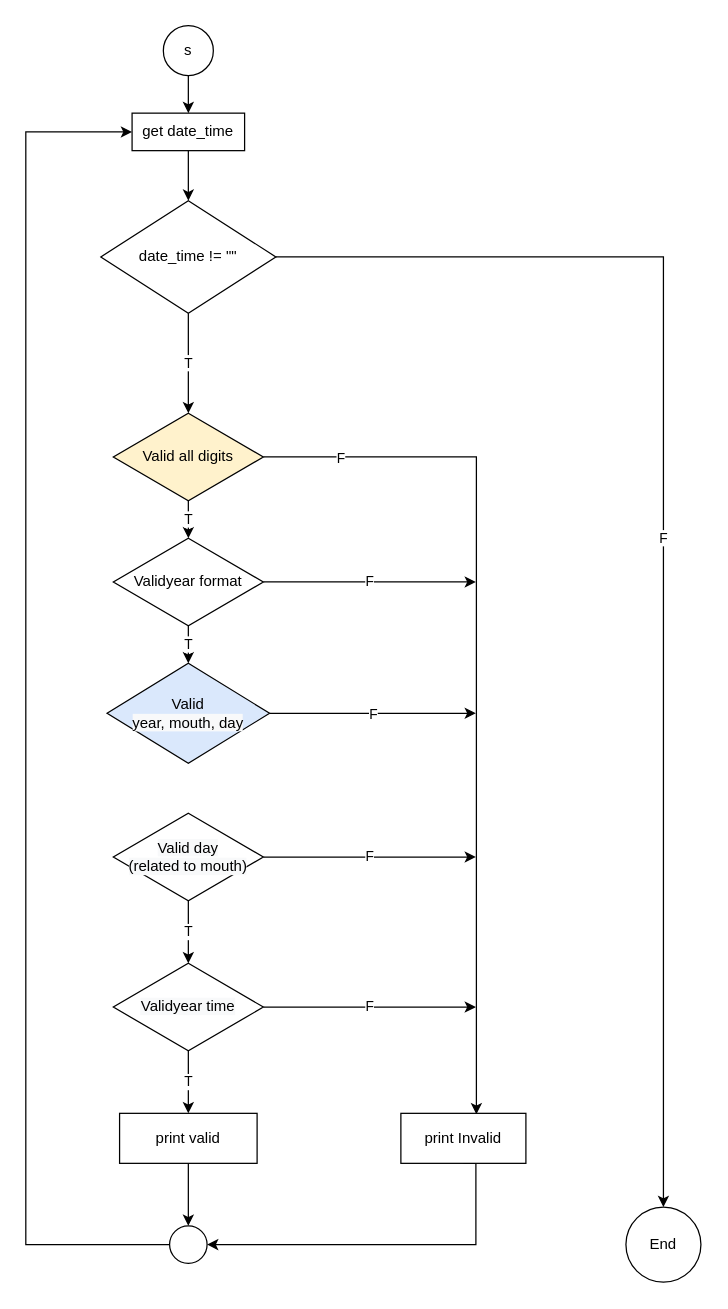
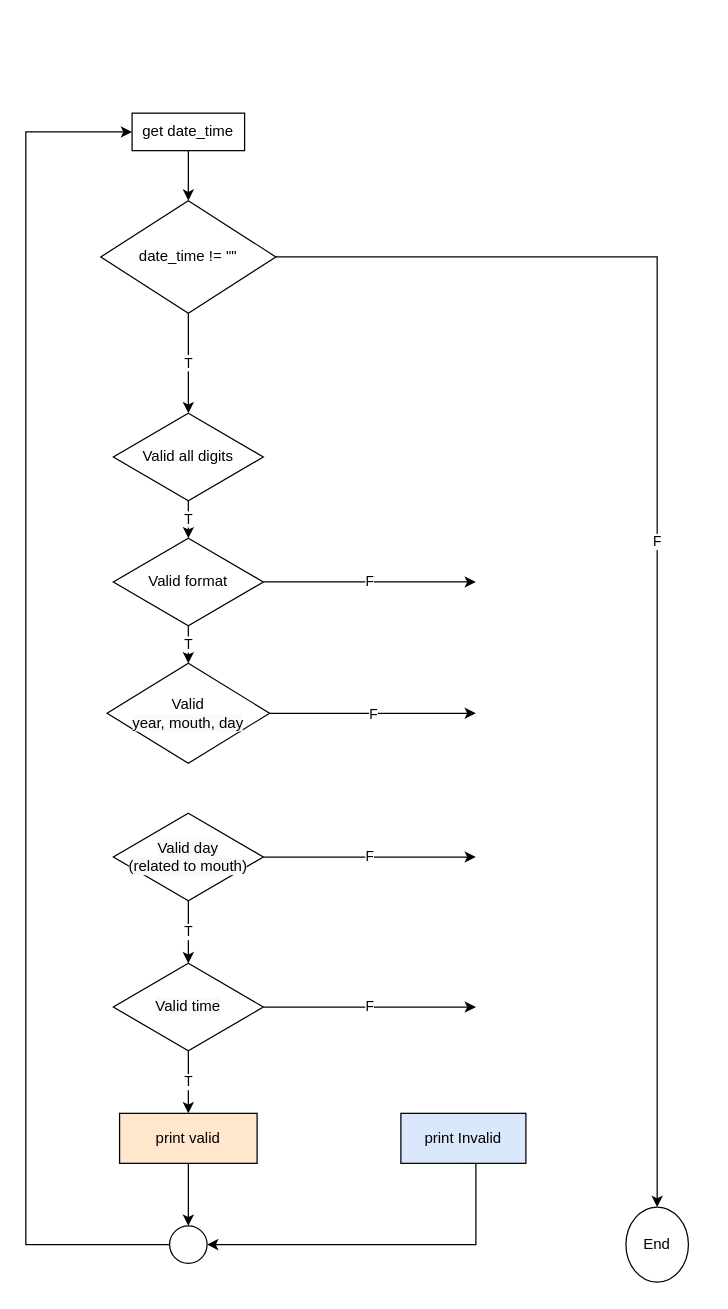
  <mxCell id="0" />
  <mxCell id="1" parent="0" />
- <mxCell id="2" style="edgeStyle=orthogonalEdgeStyle;rounded=0;orthogonalLoop=1;jettySize=auto;html=1;exitX=0.5;exitY=1;exitDx=0;exitDy=0;entryX=0.5;entryY=0;entryDx=0;entryDy=0;" edge="1" parent="1" source="3" target="5"><mxGeometry relative="1" as="geometry" /></mxCell>
- <mxCell id="3" value="s" style="ellipse;whiteSpace=wrap;html=1;aspect=fixed;" vertex="1" parent="1"><mxGeometry x="130" y="20" width="40" height="40" as="geometry" /></mxCell>
  <mxCell id="4" style="edgeStyle=orthogonalEdgeStyle;rounded=0;orthogonalLoop=1;jettySize=auto;html=1;exitX=0.5;exitY=1;exitDx=0;exitDy=0;entryX=0.5;entryY=0;entryDx=0;entryDy=0;" edge="1" parent="1" source="5" target="8"><mxGeometry relative="1" as="geometry" /></mxCell>
  <mxCell id="5" value="get date_time" style="rounded=0;whiteSpace=wrap;html=1;" vertex="1" parent="1"><mxGeometry x="105" y="90" width="90" height="30" as="geometry" /></mxCell>
  <mxCell id="6" value="T" style="edgeStyle=orthogonalEdgeStyle;rounded=0;orthogonalLoop=1;jettySize=auto;html=1;exitX=0.5;exitY=1;exitDx=0;exitDy=0;entryX=0.5;entryY=0;entryDx=0;entryDy=0;" edge="1" parent="1" source="8"><mxGeometry relative="1" as="geometry"><mxPoint x="150" y="330" as="targetPoint" /></mxGeometry></mxCell>
  <mxCell id="7" value="F" style="edgeStyle=orthogonalEdgeStyle;rounded=0;orthogonalLoop=1;jettySize=auto;html=1;exitX=1;exitY=0.5;exitDx=0;exitDy=0;entryX=0.5;entryY=0;entryDx=0;entryDy=0;" edge="1" parent="1" source="8" target="30"><mxGeometry relative="1" as="geometry"><mxPoint x="600" y="510" as="targetPoint" /></mxGeometry></mxCell>
  <mxCell id="8" value="date_time != &quot;&quot;" style="rhombus;whiteSpace=wrap;html=1;" vertex="1" parent="1"><mxGeometry x="80" y="160" width="140" height="90" as="geometry" /></mxCell>
  <mxCell id="9" style="edgeStyle=orthogonalEdgeStyle;rounded=0;orthogonalLoop=1;jettySize=auto;html=1;exitX=0.5;exitY=1;exitDx=0;exitDy=0;" edge="1" parent="1" source="10" target="27"><mxGeometry relative="1" as="geometry"><mxPoint x="150" y="1000" as="targetPoint" /></mxGeometry></mxCell>
- <mxCell id="10" value="print valid" style="rounded=0;whiteSpace=wrap;html=1;" vertex="1" parent="1"><mxGeometry x="95" y="890" width="110" height="40" as="geometry" /></mxCell>
+ <mxCell id="10" value="print valid" style="rounded=0;whiteSpace=wrap;html=1;fillColor=#ffe6cc;" vertex="1" parent="1"><mxGeometry x="95" y="890" width="110" height="40" as="geometry" /></mxCell>
  <mxCell id="11" value="T" style="edgeStyle=orthogonalEdgeStyle;rounded=0;orthogonalLoop=1;jettySize=auto;html=1;exitX=0.5;exitY=1;exitDx=0;exitDy=0;entryX=0.5;entryY=0;entryDx=0;entryDy=0;" edge="1" parent="1" source="14" target="17"><mxGeometry relative="1" as="geometry" /></mxCell>
- <mxCell id="12" style="edgeStyle=orthogonalEdgeStyle;rounded=0;orthogonalLoop=1;jettySize=auto;html=1;exitX=1;exitY=0.5;exitDx=0;exitDy=0;entryX=0.604;entryY=0.02;entryDx=0;entryDy=0;entryPerimeter=0;" edge="1" parent="1" source="14" target="29"><mxGeometry relative="1" as="geometry" /></mxCell>
- <mxCell id="13" value="F" style="edgeLabel;html=1;align=center;verticalAlign=middle;resizable=0;points=[];" vertex="1" connectable="0" parent="12"><mxGeometry x="-0.825" relative="1" as="geometry"><mxPoint as="offset" /></mxGeometry></mxCell>
- <mxCell id="14" value="Valid all digits" style="rhombus;whiteSpace=wrap;html=1;fillColor=#fff2cc;" vertex="1" parent="1"><mxGeometry x="90" y="330" width="120" height="70" as="geometry" /></mxCell>
+ <mxCell id="14" value="Valid all digits" style="rhombus;whiteSpace=wrap;html=1;" vertex="1" parent="1"><mxGeometry x="90" y="330" width="120" height="70" as="geometry" /></mxCell>
  <mxCell id="15" value="T" style="edgeStyle=orthogonalEdgeStyle;rounded=0;orthogonalLoop=1;jettySize=auto;html=1;exitX=0.5;exitY=1;exitDx=0;exitDy=0;entryX=0.5;entryY=0;entryDx=0;entryDy=0;" edge="1" parent="1" source="17" target="19"><mxGeometry relative="1" as="geometry" /></mxCell>
  <mxCell id="16" value="F" style="edgeStyle=orthogonalEdgeStyle;rounded=0;orthogonalLoop=1;jettySize=auto;html=1;exitX=1;exitY=0.5;exitDx=0;exitDy=0;" edge="1" parent="1" source="17"><mxGeometry relative="1" as="geometry"><mxPoint x="380" y="465" as="targetPoint" /></mxGeometry></mxCell>
- <mxCell id="17" value="Validyear format" style="rhombus;whiteSpace=wrap;html=1;" vertex="1" parent="1"><mxGeometry x="90" y="430" width="120" height="70" as="geometry" /></mxCell>
+ <mxCell id="17" value="Valid format" style="rhombus;whiteSpace=wrap;html=1;" vertex="1" parent="1"><mxGeometry x="90" y="430" width="120" height="70" as="geometry" /></mxCell>
  <mxCell id="18" value="F" style="edgeStyle=orthogonalEdgeStyle;rounded=0;orthogonalLoop=1;jettySize=auto;html=1;exitX=1;exitY=0.5;exitDx=0;exitDy=0;" edge="1" parent="1" source="19"><mxGeometry relative="1" as="geometry"><mxPoint x="380" y="570" as="targetPoint" /></mxGeometry></mxCell>
- <mxCell id="19" value="&lt;font face=&quot;helvetica&quot;&gt;Valid&lt;/font&gt;&lt;br style=&quot;color: rgb(0 , 0 , 0) ; font-family: &amp;#34;helvetica&amp;#34; ; font-size: 12px ; font-style: normal ; font-weight: 400 ; letter-spacing: normal ; text-align: center ; text-indent: 0px ; text-transform: none ; word-spacing: 0px ; background-color: rgb(248 , 249 , 250)&quot;&gt;&lt;span style=&quot;color: rgb(0 , 0 , 0) ; font-family: &amp;#34;helvetica&amp;#34; ; font-size: 12px ; font-style: normal ; font-weight: 400 ; letter-spacing: normal ; text-align: center ; text-indent: 0px ; text-transform: none ; word-spacing: 0px ; background-color: rgb(248 , 249 , 250) ; display: inline ; float: none&quot;&gt;year, mouth, day&lt;/span&gt;" style="rhombus;whiteSpace=wrap;html=1;fillColor=#dae8fc;" vertex="1" parent="1"><mxGeometry x="85" y="530" width="130" height="80" as="geometry" /></mxCell>
+ <mxCell id="19" value="&lt;font face=&quot;helvetica&quot;&gt;Valid&lt;/font&gt;&lt;br style=&quot;color: rgb(0 , 0 , 0) ; font-family: &amp;#34;helvetica&amp;#34; ; font-size: 12px ; font-style: normal ; font-weight: 400 ; letter-spacing: normal ; text-align: center ; text-indent: 0px ; text-transform: none ; word-spacing: 0px ; background-color: rgb(248 , 249 , 250)&quot;&gt;&lt;span style=&quot;color: rgb(0 , 0 , 0) ; font-family: &amp;#34;helvetica&amp;#34; ; font-size: 12px ; font-style: normal ; font-weight: 400 ; letter-spacing: normal ; text-align: center ; text-indent: 0px ; text-transform: none ; word-spacing: 0px ; background-color: rgb(248 , 249 , 250) ; display: inline ; float: none&quot;&gt;year, mouth, day&lt;/span&gt;" style="rhombus;whiteSpace=wrap;html=1;" vertex="1" parent="1"><mxGeometry x="85" y="530" width="130" height="80" as="geometry" /></mxCell>
  <mxCell id="20" value="T" style="edgeStyle=orthogonalEdgeStyle;rounded=0;orthogonalLoop=1;jettySize=auto;html=1;exitX=0.5;exitY=1;exitDx=0;exitDy=0;entryX=0.5;entryY=0;entryDx=0;entryDy=0;" edge="1" parent="1" source="22" target="25"><mxGeometry relative="1" as="geometry" /></mxCell>
  <mxCell id="21" value="F" style="edgeStyle=orthogonalEdgeStyle;rounded=0;orthogonalLoop=1;jettySize=auto;html=1;exitX=1;exitY=0.5;exitDx=0;exitDy=0;" edge="1" parent="1" source="22"><mxGeometry relative="1" as="geometry"><mxPoint x="380" y="685" as="targetPoint" /></mxGeometry></mxCell>
  <mxCell id="22" value="&lt;span style=&quot;color: rgb(0 , 0 , 0) ; font-family: &amp;#34;helvetica&amp;#34; ; font-size: 12px ; font-style: normal ; font-weight: 400 ; letter-spacing: normal ; text-align: center ; text-indent: 0px ; text-transform: none ; word-spacing: 0px ; background-color: rgb(248 , 249 , 250) ; display: inline ; float: none&quot;&gt;Valid day&lt;/span&gt;&lt;br style=&quot;color: rgb(0 , 0 , 0) ; font-family: &amp;#34;helvetica&amp;#34; ; font-size: 12px ; font-style: normal ; font-weight: 400 ; letter-spacing: normal ; text-align: center ; text-indent: 0px ; text-transform: none ; word-spacing: 0px ; background-color: rgb(248 , 249 , 250)&quot;&gt;&lt;span style=&quot;color: rgb(0 , 0 , 0) ; font-family: &amp;#34;helvetica&amp;#34; ; font-size: 12px ; font-style: normal ; font-weight: 400 ; letter-spacing: normal ; text-align: center ; text-indent: 0px ; text-transform: none ; word-spacing: 0px ; background-color: rgb(248 , 249 , 250) ; display: inline ; float: none&quot;&gt;(related to mouth)&lt;/span&gt;" style="rhombus;whiteSpace=wrap;html=1;" vertex="1" parent="1"><mxGeometry x="90" y="650" width="120" height="70" as="geometry" /></mxCell>
  <mxCell id="23" value="T" style="edgeStyle=orthogonalEdgeStyle;rounded=0;orthogonalLoop=1;jettySize=auto;html=1;exitX=0.5;exitY=1;exitDx=0;exitDy=0;" edge="1" parent="1" source="25" target="10"><mxGeometry relative="1" as="geometry" /></mxCell>
  <mxCell id="24" value="F" style="edgeStyle=orthogonalEdgeStyle;rounded=0;orthogonalLoop=1;jettySize=auto;html=1;exitX=1;exitY=0.5;exitDx=0;exitDy=0;" edge="1" parent="1" source="25"><mxGeometry relative="1" as="geometry"><mxPoint x="380" y="805" as="targetPoint" /></mxGeometry></mxCell>
- <mxCell id="25" value="&lt;span style=&quot;color: rgb(0 , 0 , 0) ; font-family: &amp;#34;helvetica&amp;#34; ; font-size: 12px ; font-style: normal ; font-weight: 400 ; letter-spacing: normal ; text-align: center ; text-indent: 0px ; text-transform: none ; word-spacing: 0px ; background-color: rgb(248 , 249 , 250) ; display: inline ; float: none&quot;&gt;Validyear time&lt;/span&gt;" style="rhombus;whiteSpace=wrap;html=1;" vertex="1" parent="1"><mxGeometry x="90" y="770" width="120" height="70" as="geometry" /></mxCell>
+ <mxCell id="25" value="&lt;span style=&quot;color: rgb(0 , 0 , 0) ; font-family: &amp;#34;helvetica&amp;#34; ; font-size: 12px ; font-style: normal ; font-weight: 400 ; letter-spacing: normal ; text-align: center ; text-indent: 0px ; text-transform: none ; word-spacing: 0px ; background-color: rgb(248 , 249 , 250) ; display: inline ; float: none&quot;&gt;Valid time&lt;/span&gt;" style="rhombus;whiteSpace=wrap;html=1;" vertex="1" parent="1"><mxGeometry x="90" y="770" width="120" height="70" as="geometry" /></mxCell>
  <mxCell id="26" style="edgeStyle=orthogonalEdgeStyle;rounded=0;orthogonalLoop=1;jettySize=auto;html=1;exitX=0;exitY=0.5;exitDx=0;exitDy=0;entryX=0;entryY=0.5;entryDx=0;entryDy=0;" edge="1" parent="1" source="27" target="5"><mxGeometry relative="1" as="geometry"><Array as="points"><mxPoint x="20" y="995" /><mxPoint x="20" y="105" /></Array></mxGeometry></mxCell>
  <mxCell id="27" value="" style="ellipse;whiteSpace=wrap;html=1;aspect=fixed;" vertex="1" parent="1"><mxGeometry x="135" y="980" width="30" height="30" as="geometry" /></mxCell>
  <mxCell id="28" style="edgeStyle=orthogonalEdgeStyle;rounded=0;orthogonalLoop=1;jettySize=auto;html=1;exitX=0.5;exitY=1;exitDx=0;exitDy=0;entryX=1;entryY=0.5;entryDx=0;entryDy=0;" edge="1" parent="1" source="29" target="27"><mxGeometry relative="1" as="geometry"><Array as="points"><mxPoint x="380" y="930" /><mxPoint x="380" y="995" /></Array></mxGeometry></mxCell>
- <mxCell id="29" value="print Invalid" style="rounded=0;whiteSpace=wrap;html=1;" vertex="1" parent="1"><mxGeometry x="320" y="890" width="100" height="40" as="geometry" /></mxCell>
- <mxCell id="30" value="End" style="ellipse;whiteSpace=wrap;html=1;aspect=fixed;" vertex="1" parent="1"><mxGeometry x="500" y="965" width="60" height="60" as="geometry" /></mxCell>
+ <mxCell id="29" value="print Invalid" style="rounded=0;whiteSpace=wrap;html=1;fillColor=#dae8fc;" vertex="1" parent="1"><mxGeometry x="320" y="890" width="100" height="40" as="geometry" /></mxCell>
+ <mxCell id="30" value="End" style="ellipse;whiteSpace=wrap;html=1;aspect=fixed;" vertex="1" parent="1"><mxGeometry x="500" y="965" width="50" height="60" as="geometry" /></mxCell>
